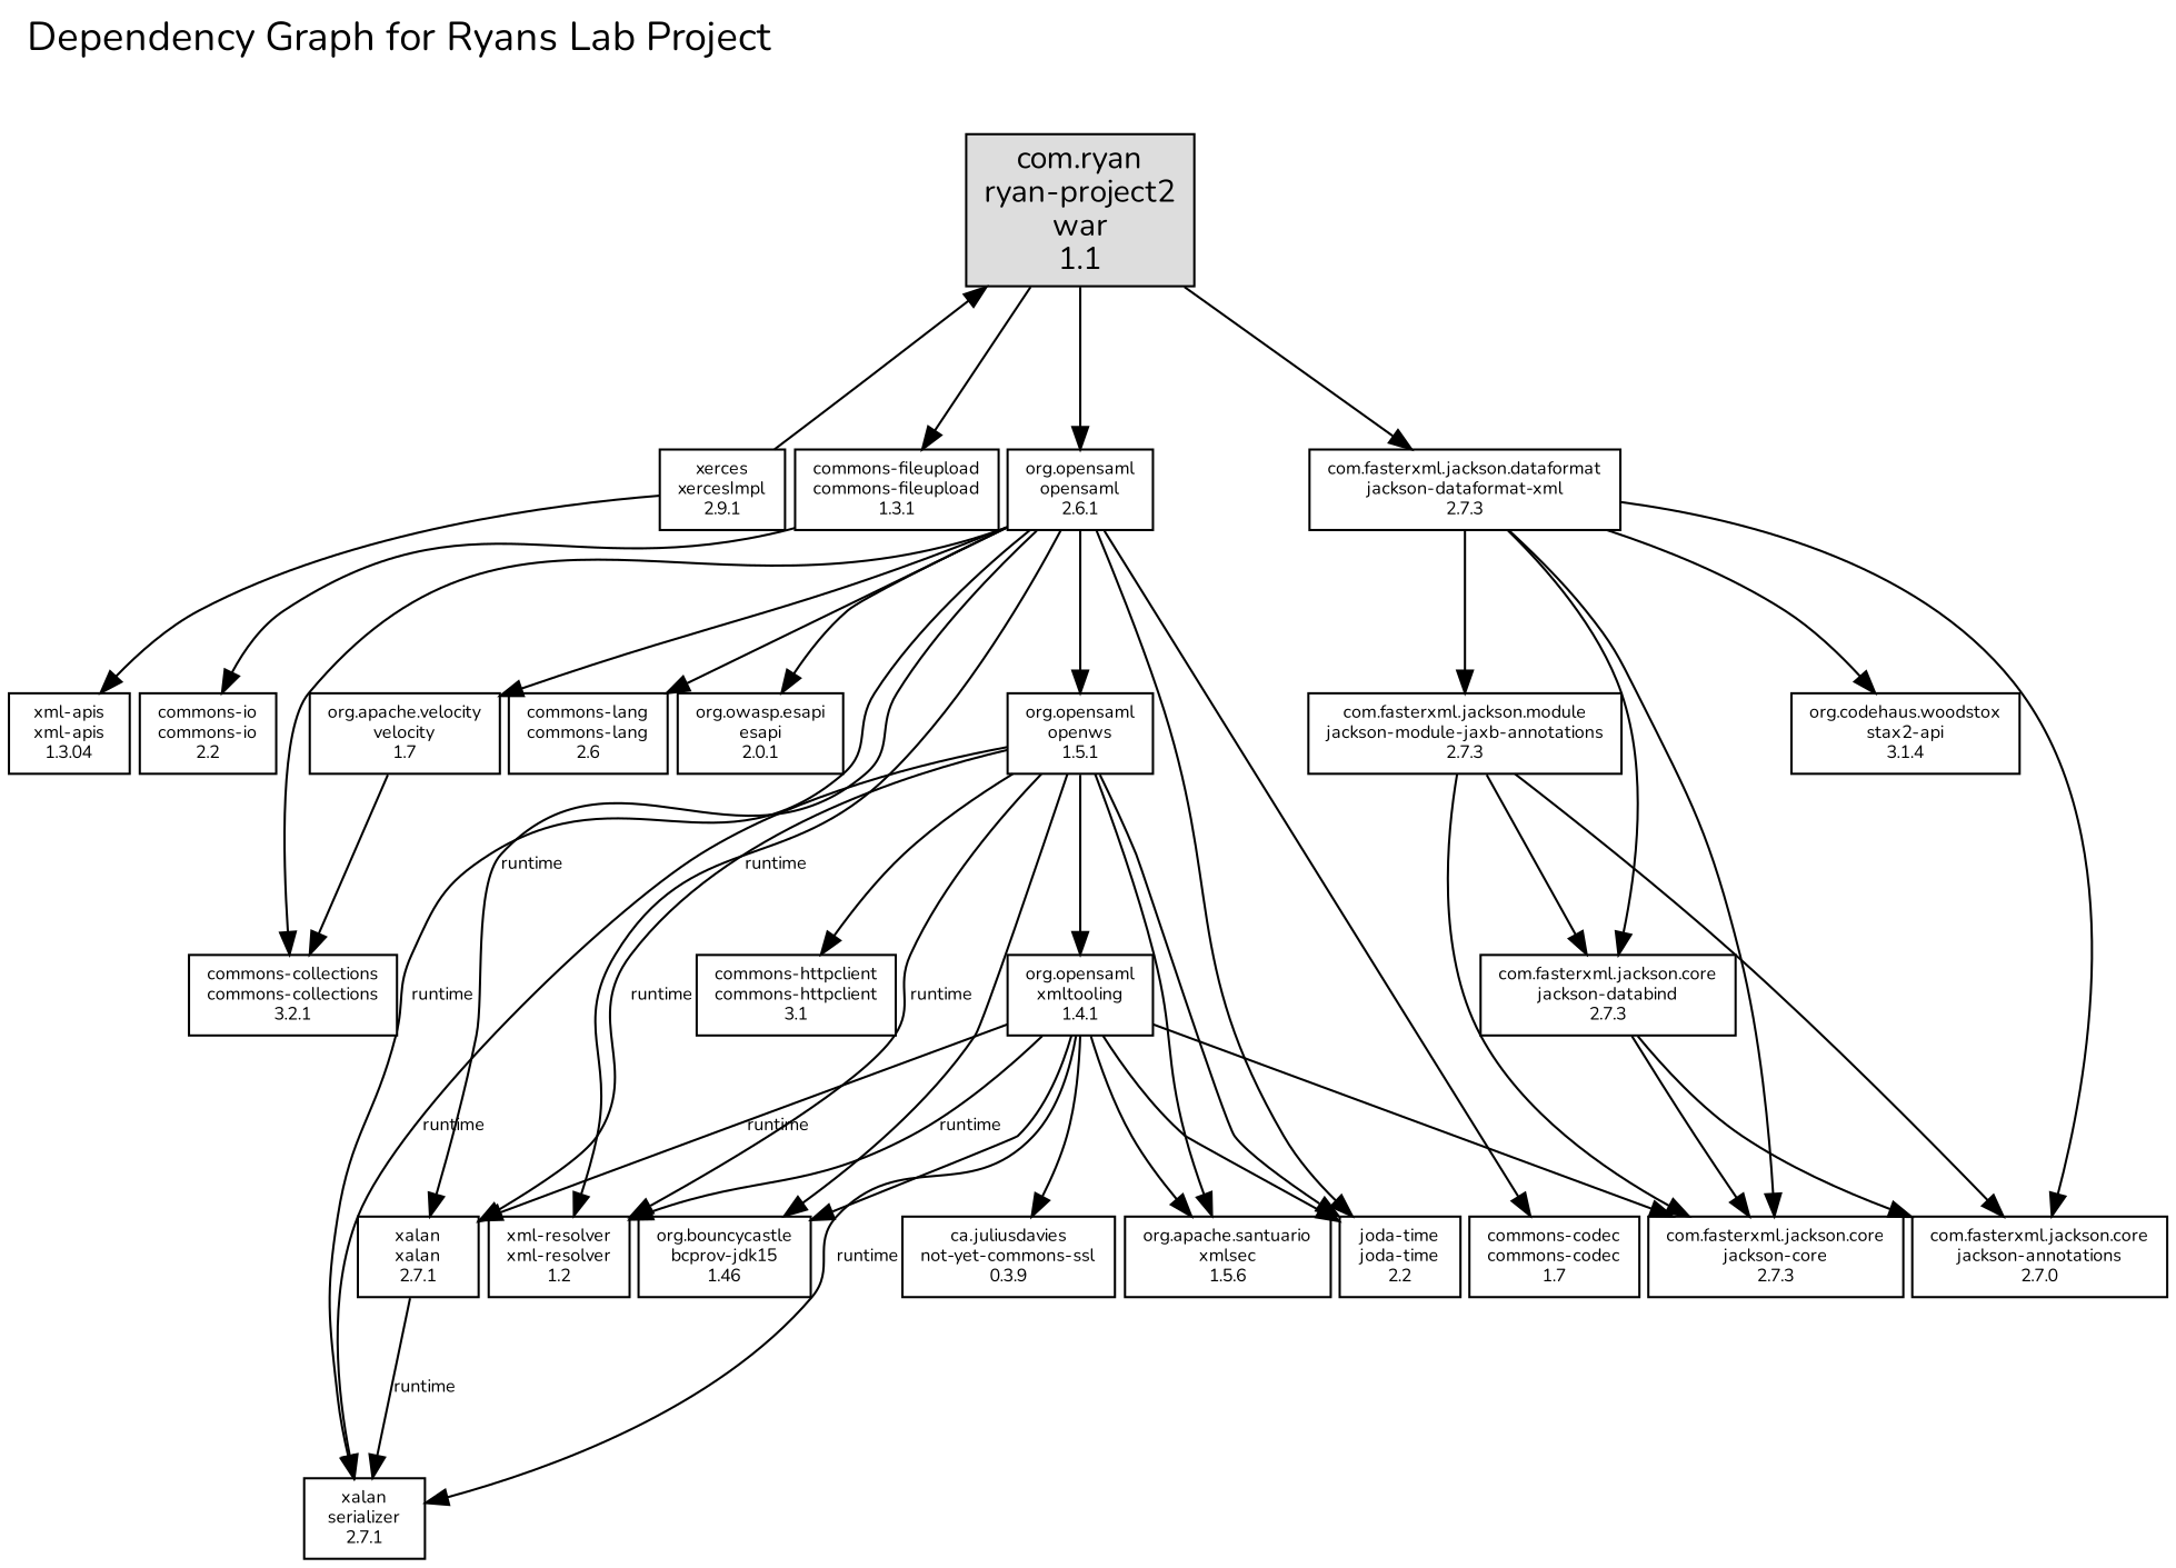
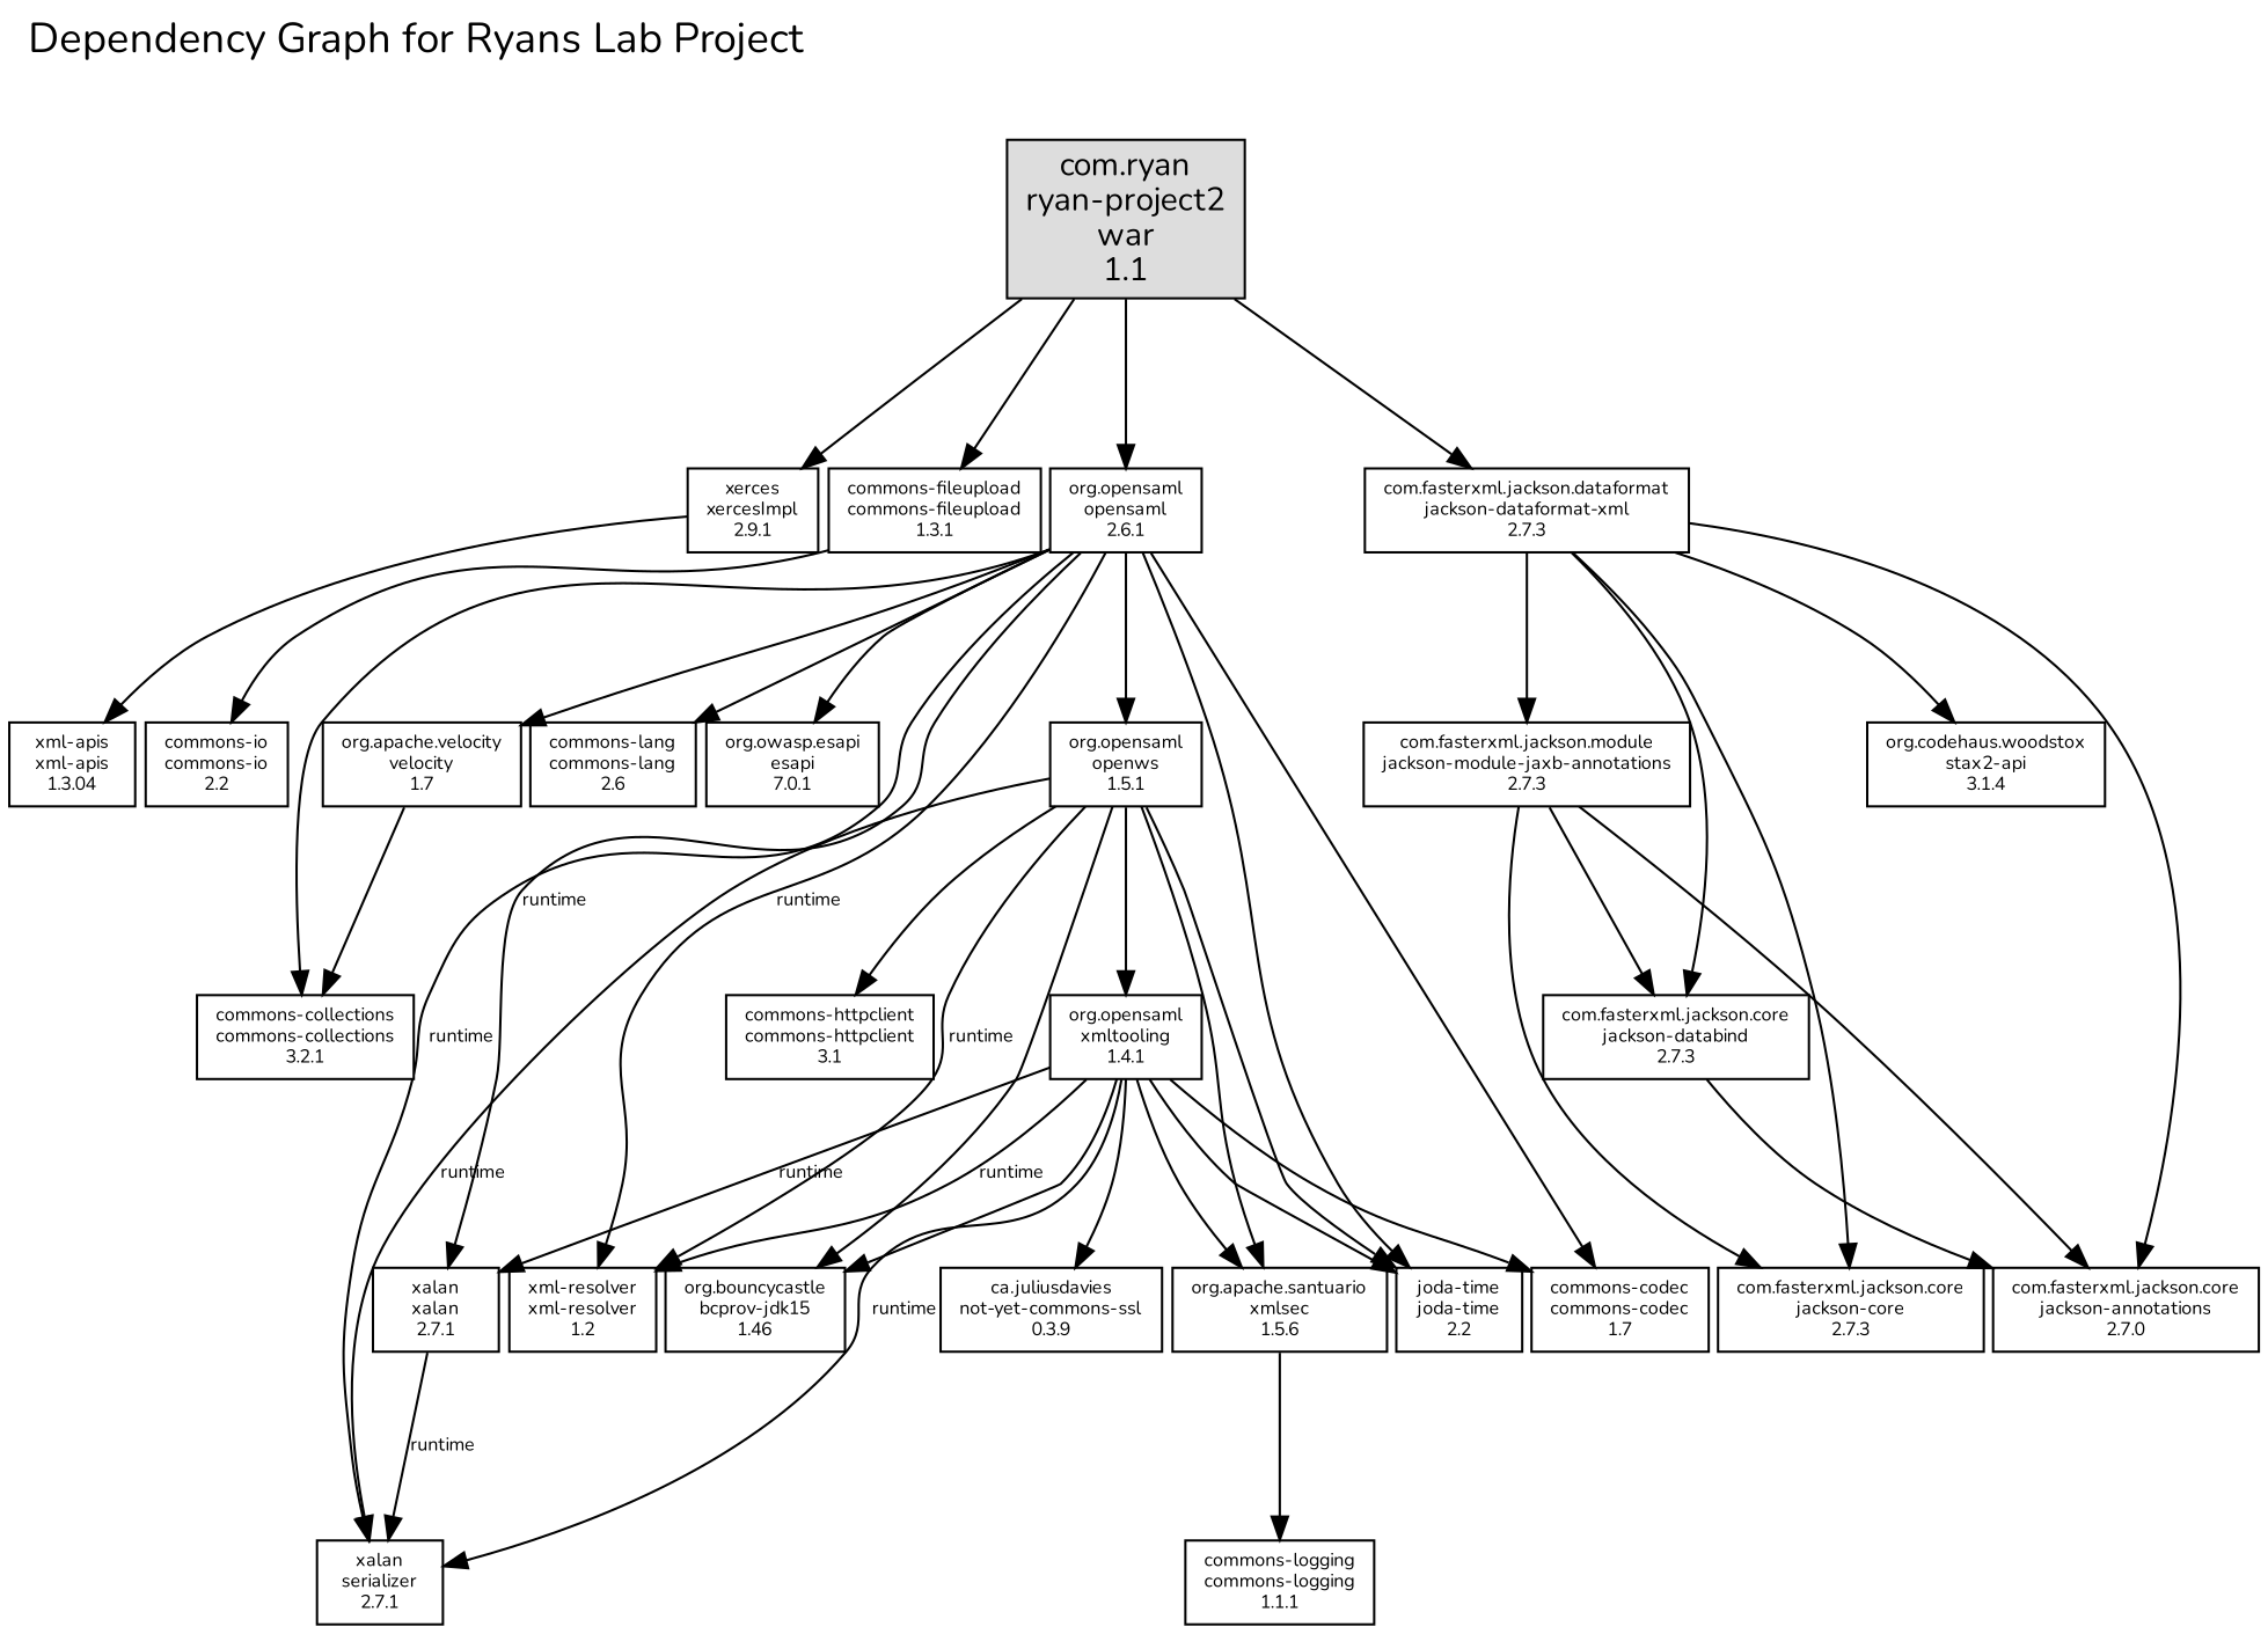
  digraph {
    fontname=Nunito
    fontsize=18
    label="Dependency Graph for Ryans Lab Project"
    labeljust=l
    labelloc=t
    nodesep=.05
    rankdir=TB
    ranksep=1
    node [color=black fillcolor=white fontcolor=black fontname=Nunito fontsize=8.0 shape=rectangle style="solid,filled"]
    edge [color=black fontcolor=black fontname=Nunito fontsize=8 style=solid weight=4.0]
    n1 [fillcolor="#dddddd" fontsize=14.0 label="com.ryan\nryan-project2\nwar\n1.1"]
    n2 [label="xerces\nxercesImpl\n2.9.1"]
    n3 [label="commons-fileupload\ncommons-fileupload\n1.3.1"]
    n4 [label="org.opensaml\nopensaml\n2.6.1"]
    n5 [label="com.fasterxml.jackson.dataformat\njackson-dataformat-xml\n2.7.3"]
    n6 [label="xml-apis\nxml-apis\n1.3.04"]
    n7 [label="commons-io\ncommons-io\n2.2"]
    n8 [label="org.opensaml\nopenws\n1.5.1"]
    n9 [label="commons-codec\ncommons-codec\n1.7"]
    n10 [label="joda-time\njoda-time\n2.2"]
    n11 [label="xalan\nserializer\n2.7.1"]
    n12 [label="xml-resolver\nxml-resolver\n1.2"]
    n13 [label="xalan\nxalan\n2.7.1"]
    n14 [label="commons-collections\ncommons-collections\n3.2.1"]
    n15 [label="commons-lang\ncommons-lang\n2.6"]
    n16 [label="org.apache.velocity\nvelocity\n1.7"]
-   n17 [label="org.owasp.esapi\nesapi\n2.0.1"]
+   n17 [label="org.owasp.esapi\nesapi\n7.0.1"]
    n18 [label="com.fasterxml.jackson.core\njackson-core\n2.7.3"]
    n19 [label="com.fasterxml.jackson.core\njackson-annotations\n2.7.0"]
    n20 [label="com.fasterxml.jackson.core\njackson-databind\n2.7.3"]
    n21 [label="com.fasterxml.jackson.module\njackson-module-jaxb-annotations\n2.7.3"]
    n22 [label="org.codehaus.woodstox\nstax2-api\n3.1.4"]
    n23 [label="org.opensaml\nxmltooling\n1.4.1"]
    n24 [label="org.apache.santuario\nxmlsec\n1.5.6"]
    n25 [label="commons-httpclient\ncommons-httpclient\n3.1"]
    n26 [label="org.bouncycastle\nbcprov-jdk15\n1.46"]
    n27 [label="ca.juliusdavies\nnot-yet-commons-ssl\n0.3.9"]
-   n2 -> n1 [weight=8.0]
+   n28 [label="commons-logging\ncommons-logging\n1.1.1"]
+   n1 -> n2 [weight=8.0]
    n1 -> n3 [weight=8.0]
    n1 -> n4 [weight=44.0]
    n1 -> n5 [weight=24.0]
    n2 -> n6
    n3 -> n7
    n4 -> n8 [weight=36.0]
    n4 -> n9
    n4 -> n10
    n4 -> n11 [label=runtime weight=2.0]
    n4 -> n12 [label=runtime weight=2.0]
    n4 -> n13 [label=runtime]
    n4 -> n14
    n4 -> n15
    n4 -> n16 [weight=8.0]
    n4 -> n17
    n5 -> n18
    n5 -> n19
    n5 -> n20 [weight=12.0]
    n5 -> n21 [weight=16.0]
    n5 -> n22
    n8 -> n10
    n8 -> n11 [label=runtime weight=2.0]
    n8 -> n12 [label=runtime weight=2.0]
-   n8 -> n13 [label=runtime]
    n8 -> n23 [weight=36.0]
    n8 -> n24 [weight=8.0]
    n8 -> n25
    n8 -> n26
    n13 -> n11 [label=runtime weight=2.0]
    n16 -> n14
-   n20 -> n18
    n20 -> n19
    n21 -> n18
    n21 -> n19
    n21 -> n20 [weight=12.0]
-   n23 -> n18
+   n23 -> n9
    n23 -> n10
    n23 -> n11 [label=runtime weight=2.0]
    n23 -> n12 [label=runtime weight=2.0]
    n23 -> n13 [label=runtime]
    n23 -> n24 [weight=8.0]
    n23 -> n26
    n23 -> n27
+   n24 -> n28
  }
